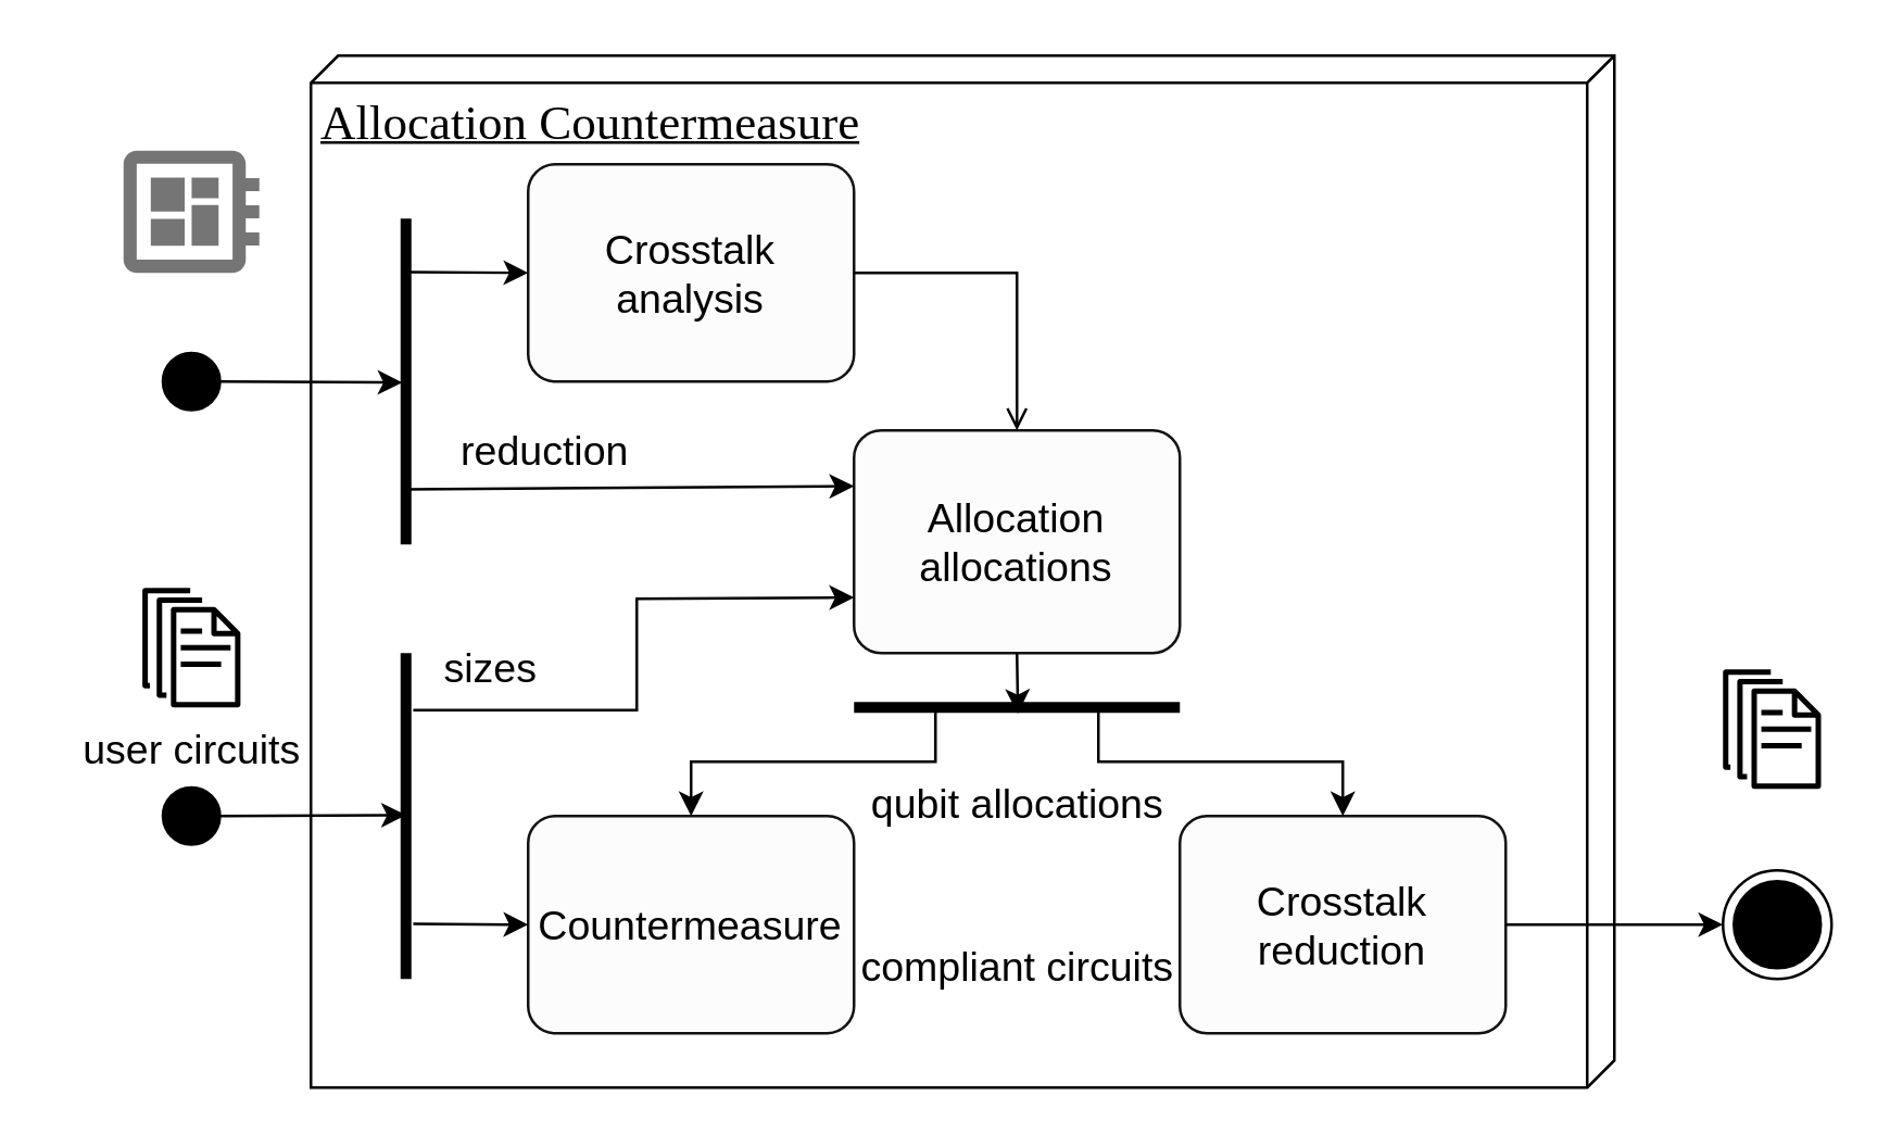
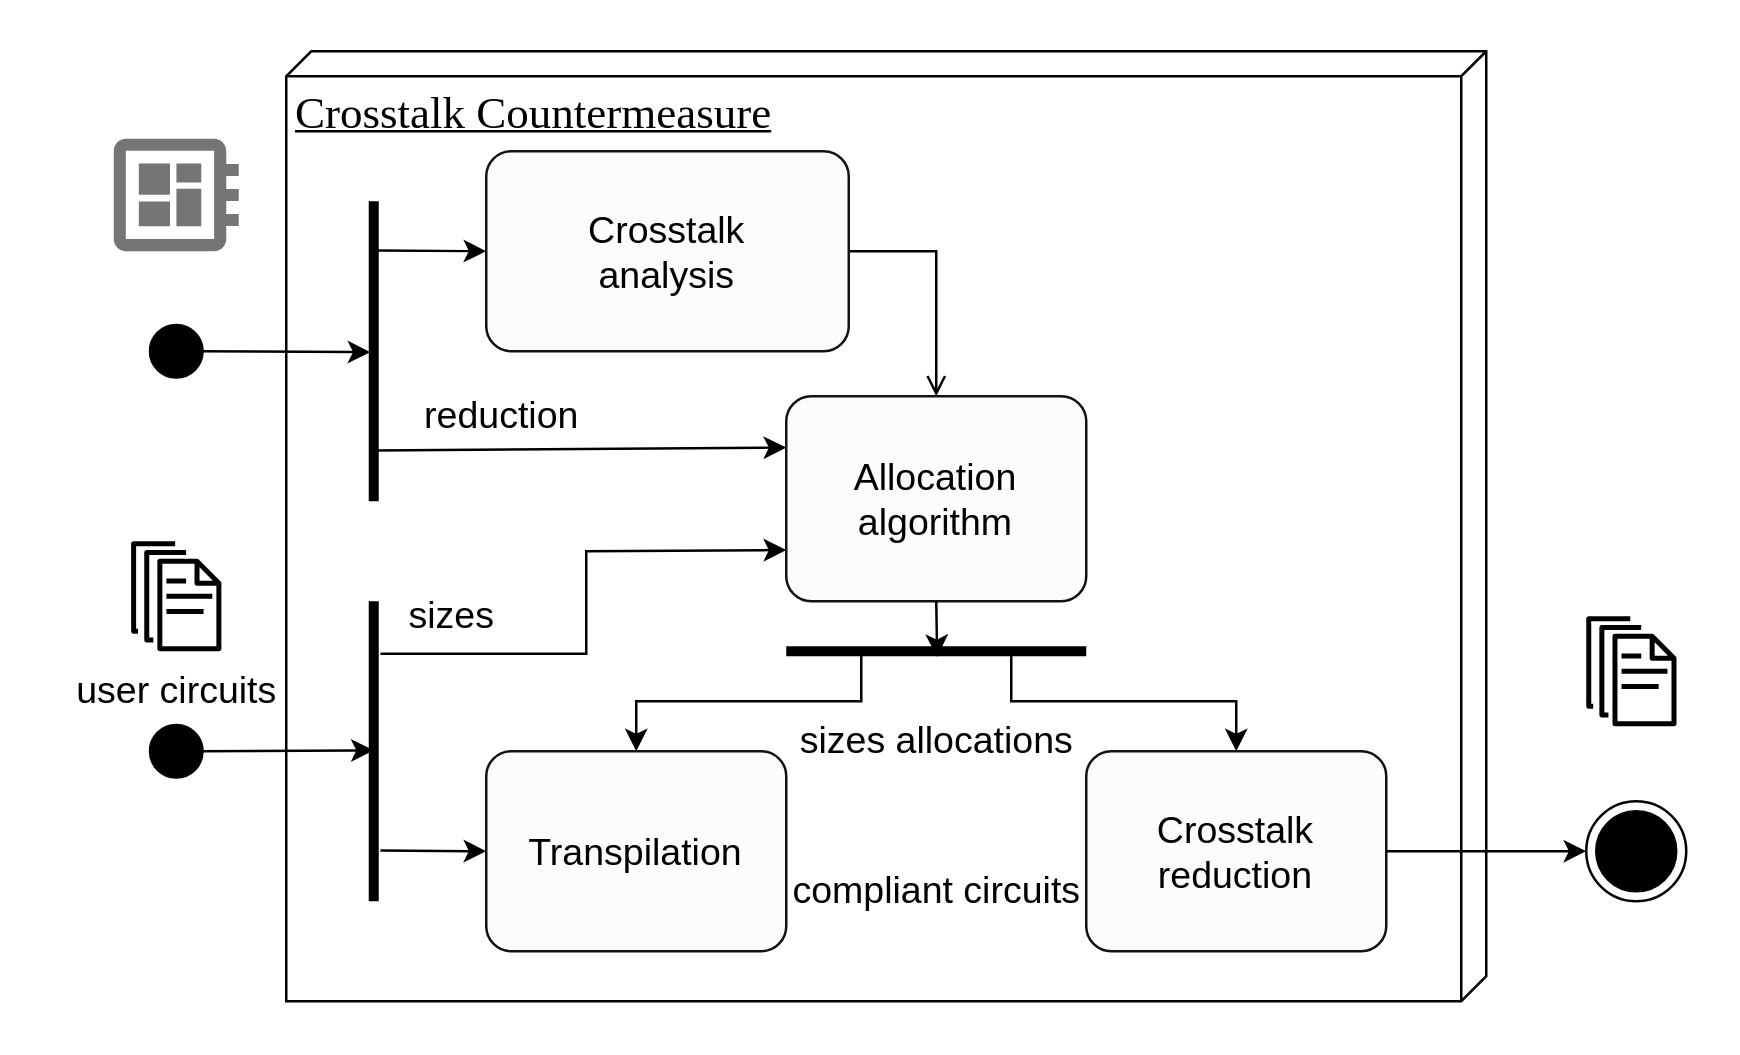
  <mxCell id="0" />
  <mxCell id="1" parent="0" />
- <mxCell id="2" value="&lt;div align=&quot;left&quot;&gt;&lt;font style=&quot;font-size: 18px;&quot;&gt;Allocation Countermeasure&lt;br&gt;&lt;/font&gt;&lt;/div&gt;" style="verticalAlign=top;align=left;spacingTop=8;spacingLeft=2;spacingRight=12;shape=cube;size=10;direction=south;fontStyle=4;html=1;rounded=0;shadow=0;comic=0;labelBackgroundColor=none;strokeWidth=1;fontFamily=Verdana;fontSize=12;fillColor=none;" parent="1" vertex="1"><mxGeometry x="114" y="20" width="480" height="380" as="geometry" /></mxCell>
+ <mxCell id="2" value="&lt;div align=&quot;left&quot;&gt;&lt;font style=&quot;font-size: 18px;&quot;&gt;Crosstalk Countermeasure&lt;br&gt;&lt;/font&gt;&lt;/div&gt;" style="verticalAlign=top;align=left;spacingTop=8;spacingLeft=2;spacingRight=12;shape=cube;size=10;direction=south;fontStyle=4;html=1;rounded=0;shadow=0;comic=0;labelBackgroundColor=none;strokeWidth=1;fontFamily=Verdana;fontSize=12;fillColor=none;" parent="1" vertex="1"><mxGeometry x="114" y="20" width="480" height="380" as="geometry" /></mxCell>
  <mxCell id="3" value="" style="endArrow=classic;html=1;rounded=0;entryX=0.5;entryY=0;entryDx=0;entryDy=0;entryPerimeter=0;exitX=0.75;exitY=0.5;exitDx=0;exitDy=0;exitPerimeter=0;" parent="1" source="13" target="6" edge="1"><mxGeometry width="50" height="50" relative="1" as="geometry"><mxPoint x="244" y="240" as="sourcePoint" /><mxPoint x="244" y="750" as="targetPoint" /><Array as="points"><mxPoint x="344" y="280" /><mxPoint x="254" y="280" /></Array></mxGeometry></mxCell>
- <mxCell id="4" value="&lt;div&gt;Crosstalk&lt;/div&gt;&lt;div&gt;analysis&lt;br&gt;&lt;/div&gt;" style="points=[[0.25,0,0],[0.5,0,0],[0.75,0,0],[1,0.25,0],[1,0.5,0],[1,0.75,0],[0.75,1,0],[0.5,1,0],[0.25,1,0],[0,0.75,0],[0,0.5,0],[0,0.25,0]];shape=mxgraph.bpmn.task;whiteSpace=wrap;rectStyle=rounded;size=10;html=1;taskMarker=abstract;strokeColor=#121212;fontSize=15;fillColor=#fdfcfc;" vertex="1" parent="1"><mxGeometry x="194" y="60" width="120" height="80" as="geometry" /></mxCell>
- <mxCell id="5" value="&lt;div&gt;Allocation&lt;/div&gt;&lt;div&gt;allocations&lt;br&gt;&lt;/div&gt;" style="points=[[0.25,0,0],[0.5,0,0],[0.75,0,0],[1,0.25,0],[1,0.5,0],[1,0.75,0],[0.75,1,0],[0.5,1,0],[0.25,1,0],[0,0.75,0],[0,0.5,0],[0,0.25,0]];shape=mxgraph.bpmn.task;whiteSpace=wrap;rectStyle=rounded;size=10;html=1;taskMarker=abstract;strokeColor=#121212;fontSize=15;fillColor=#fdfcfc;" vertex="1" parent="1"><mxGeometry x="314" y="158" width="120" height="82" as="geometry" /></mxCell>
- <mxCell id="6" value="Countermeasure" style="points=[[0.25,0,0],[0.5,0,0],[0.75,0,0],[1,0.25,0],[1,0.5,0],[1,0.75,0],[0.75,1,0],[0.5,1,0],[0.25,1,0],[0,0.75,0],[0,0.5,0],[0,0.25,0]];shape=mxgraph.bpmn.task;whiteSpace=wrap;rectStyle=rounded;size=10;html=1;taskMarker=abstract;strokeColor=#121212;fontSize=15;fillColor=#fdfcfc;" vertex="1" parent="1"><mxGeometry x="194" y="300" width="120" height="80" as="geometry" /></mxCell>
+ <mxCell id="4" value="&lt;div&gt;Crosstalk&lt;/div&gt;&lt;div&gt;analysis&lt;br&gt;&lt;/div&gt;" style="points=[[0.25,0,0],[0.5,0,0],[0.75,0,0],[1,0.25,0],[1,0.5,0],[1,0.75,0],[0.75,1,0],[0.5,1,0],[0.25,1,0],[0,0.75,0],[0,0.5,0],[0,0.25,0]];shape=mxgraph.bpmn.task;whiteSpace=wrap;rectStyle=rounded;size=10;html=1;taskMarker=abstract;strokeColor=#121212;fontSize=15;fillColor=#fdfcfc;" vertex="1" parent="1"><mxGeometry x="194" y="60" width="145" height="80" as="geometry" /></mxCell>
+ <mxCell id="5" value="&lt;div&gt;Allocation&lt;/div&gt;&lt;div&gt;algorithm&lt;br&gt;&lt;/div&gt;" style="points=[[0.25,0,0],[0.5,0,0],[0.75,0,0],[1,0.25,0],[1,0.5,0],[1,0.75,0],[0.75,1,0],[0.5,1,0],[0.25,1,0],[0,0.75,0],[0,0.5,0],[0,0.25,0]];shape=mxgraph.bpmn.task;whiteSpace=wrap;rectStyle=rounded;size=10;html=1;taskMarker=abstract;strokeColor=#121212;fontSize=15;fillColor=#fdfcfc;" vertex="1" parent="1"><mxGeometry x="314" y="158" width="120" height="82" as="geometry" /></mxCell>
+ <mxCell id="6" value="Transpilation" style="points=[[0.25,0,0],[0.5,0,0],[0.75,0,0],[1,0.25,0],[1,0.5,0],[1,0.75,0],[0.75,1,0],[0.5,1,0],[0.25,1,0],[0,0.75,0],[0,0.5,0],[0,0.25,0]];shape=mxgraph.bpmn.task;whiteSpace=wrap;rectStyle=rounded;size=10;html=1;taskMarker=abstract;strokeColor=#121212;fontSize=15;fillColor=#fdfcfc;" vertex="1" parent="1"><mxGeometry x="194" y="300" width="120" height="80" as="geometry" /></mxCell>
  <mxCell id="7" value="" style="line;strokeWidth=4;html=1;direction=south;" vertex="1" parent="1"><mxGeometry x="144" y="80" width="10" height="120" as="geometry" /></mxCell>
  <mxCell id="8" value="" style="endArrow=classic;html=1;rounded=0;entryX=0;entryY=0.25;entryDx=0;entryDy=0;entryPerimeter=0;exitX=0.831;exitY=0.5;exitDx=0;exitDy=0;exitPerimeter=0;" edge="1" parent="1" source="7" target="5"><mxGeometry width="50" height="50" relative="1" as="geometry"><mxPoint x="174" y="200" as="sourcePoint" /><mxPoint x="244" y="230" as="targetPoint" /></mxGeometry></mxCell>
  <mxCell id="9" value="" style="endArrow=classic;html=1;rounded=0;entryX=0;entryY=0.5;entryDx=0;entryDy=0;entryPerimeter=0;exitX=0.164;exitY=0.367;exitDx=0;exitDy=0;exitPerimeter=0;" edge="1" parent="1" source="7" target="4"><mxGeometry width="50" height="50" relative="1" as="geometry"><mxPoint x="54" y="60" as="sourcePoint" /><mxPoint x="364" y="190" as="targetPoint" /></mxGeometry></mxCell>
  <mxCell id="10" value="" style="endArrow=classic;html=1;rounded=0;entryX=0.503;entryY=0.633;entryDx=0;entryDy=0;entryPerimeter=0;exitX=1;exitY=0.5;exitDx=0;exitDy=0;exitPerimeter=0;" edge="1" parent="1" source="22" target="7"><mxGeometry width="50" height="50" relative="1" as="geometry"><mxPoint x="-66" y="138" as="sourcePoint" /><mxPoint x="164" y="110" as="targetPoint" /></mxGeometry></mxCell>
  <mxCell id="11" value="" style="endArrow=open;html=1;rounded=0;exitX=1;exitY=0.5;exitDx=0;exitDy=0;exitPerimeter=0;entryX=0.5;entryY=0;entryDx=0;entryDy=0;entryPerimeter=0;" edge="1" parent="1" source="4" target="5"><mxGeometry width="50" height="50" relative="1" as="geometry"><mxPoint x="744" y="260" as="sourcePoint" /><mxPoint x="584" y="380" as="targetPoint" /><Array as="points"><mxPoint x="374" y="100" /></Array></mxGeometry></mxCell>
  <mxCell id="12" value="reduction" style="text;html=1;align=center;verticalAlign=middle;resizable=0;points=[];autosize=1;strokeColor=none;fillColor=none;fontSize=15;" vertex="1" parent="1"><mxGeometry x="150" y="150" width="100" height="30" as="geometry" /></mxCell>
  <mxCell id="13" value="" style="line;strokeWidth=4;html=1;direction=south;rotation=90;" vertex="1" parent="1"><mxGeometry x="369" y="200" width="10" height="120" as="geometry" /></mxCell>
  <mxCell id="14" value="&lt;div&gt;Crosstalk&lt;/div&gt;&lt;div&gt;reduction&lt;br&gt;&lt;/div&gt;" style="points=[[0.25,0,0],[0.5,0,0],[0.75,0,0],[1,0.25,0],[1,0.5,0],[1,0.75,0],[0.75,1,0],[0.5,1,0],[0.25,1,0],[0,0.75,0],[0,0.5,0],[0,0.25,0]];shape=mxgraph.bpmn.task;whiteSpace=wrap;rectStyle=rounded;size=10;html=1;taskMarker=abstract;strokeColor=#121212;fontSize=15;fillColor=#fdfcfc;" vertex="1" parent="1"><mxGeometry x="434" y="300" width="120" height="80" as="geometry" /></mxCell>
  <mxCell id="15" value="" style="endArrow=classic;html=1;rounded=0;entryX=0.497;entryY=0.267;entryDx=0;entryDy=0;entryPerimeter=0;exitX=0.5;exitY=1;exitDx=0;exitDy=0;exitPerimeter=0;" edge="1" parent="1" source="5" target="13"><mxGeometry width="50" height="50" relative="1" as="geometry"><mxPoint x="124" y="70" as="sourcePoint" /><mxPoint x="164" y="70" as="targetPoint" /></mxGeometry></mxCell>
  <mxCell id="16" value="" style="endArrow=classic;html=1;rounded=0;entryX=0.5;entryY=0;entryDx=0;entryDy=0;entryPerimeter=0;exitX=0.25;exitY=0.5;exitDx=0;exitDy=0;exitPerimeter=0;" edge="1" parent="1" source="13" target="14"><mxGeometry width="50" height="50" relative="1" as="geometry"><mxPoint x="684" y="170" as="sourcePoint" /><mxPoint x="594" y="250" as="targetPoint" /><Array as="points"><mxPoint x="404" y="280" /><mxPoint x="494" y="280" /></Array></mxGeometry></mxCell>
  <mxCell id="17" value="" style="line;strokeWidth=4;html=1;direction=south;" vertex="1" parent="1"><mxGeometry x="144" y="240" width="10" height="120" as="geometry" /></mxCell>
  <mxCell id="18" value="" style="endArrow=classic;html=1;rounded=0;entryX=0;entryY=0.5;entryDx=0;entryDy=0;entryPerimeter=0;exitX=0.831;exitY=0.233;exitDx=0;exitDy=0;exitPerimeter=0;" edge="1" parent="1" source="17" target="6"><mxGeometry width="50" height="50" relative="1" as="geometry"><mxPoint x="160" y="110" as="sourcePoint" /><mxPoint x="204" y="110" as="targetPoint" /></mxGeometry></mxCell>
  <mxCell id="19" value="" style="endArrow=classic;html=1;rounded=0;entryX=0;entryY=0.75;entryDx=0;entryDy=0;entryPerimeter=0;exitX=0.175;exitY=0.233;exitDx=0;exitDy=0;exitPerimeter=0;" edge="1" parent="1" source="17" target="5"><mxGeometry width="50" height="50" relative="1" as="geometry"><mxPoint x="354" y="250" as="sourcePoint" /><mxPoint x="264" y="330" as="targetPoint" /><Array as="points"><mxPoint x="234" y="261" /><mxPoint x="234" y="220" /></Array></mxGeometry></mxCell>
  <mxCell id="20" value="sizes" style="text;html=1;align=center;verticalAlign=middle;resizable=0;points=[];autosize=1;strokeColor=none;fillColor=none;fontSize=15;" vertex="1" parent="1"><mxGeometry x="150" y="230" width="60" height="30" as="geometry" /></mxCell>
  <mxCell id="21" value="" style="endArrow=classic;html=1;rounded=0;entryX=0.497;entryY=0.5;entryDx=0;entryDy=0;entryPerimeter=0;" edge="1" parent="1" source="24" target="17"><mxGeometry width="50" height="50" relative="1" as="geometry"><mxPoint x="-46" y="300" as="sourcePoint" /><mxPoint x="158" y="150" as="targetPoint" /></mxGeometry></mxCell>
  <mxCell id="22" value="" style="strokeWidth=2;html=1;shape=mxgraph.flowchart.start_2;whiteSpace=wrap;fillColor=#000000;" vertex="1" parent="1"><mxGeometry x="60" y="130" width="20" height="20" as="geometry" /></mxCell>
  <mxCell id="23" value="" style="endArrow=classic;html=1;rounded=0;entryX=0.497;entryY=0.5;entryDx=0;entryDy=0;entryPerimeter=0;exitX=0.5;exitY=0;exitDx=0;exitDy=0;exitPerimeter=0;" edge="1" parent="1" source="24" target="24"><mxGeometry width="50" height="50" relative="1" as="geometry"><mxPoint x="-46" y="300" as="sourcePoint" /><mxPoint x="149" y="300" as="targetPoint" /></mxGeometry></mxCell>
  <mxCell id="24" value="" style="strokeWidth=2;html=1;shape=mxgraph.flowchart.start_2;whiteSpace=wrap;fillColor=#000000;" vertex="1" parent="1"><mxGeometry x="60" y="290" width="20" height="20" as="geometry" /></mxCell>
  <mxCell id="25" value="" style="endArrow=classic;html=1;rounded=0;exitX=1;exitY=0.5;exitDx=0;exitDy=0;exitPerimeter=0;entryX=0.5;entryY=0;entryDx=0;entryDy=0;" edge="1" parent="1" source="14" target="26"><mxGeometry width="50" height="50" relative="1" as="geometry"><mxPoint x="162" y="350" as="sourcePoint" /><mxPoint x="624" y="350" as="targetPoint" /></mxGeometry></mxCell>
  <mxCell id="26" value="" style="ellipse;html=1;shape=endState;fillColor=#000000;strokeColor=#000000;fontSize=15;direction=north;" vertex="1" parent="1"><mxGeometry x="634" y="320" width="40" height="40" as="geometry" /></mxCell>
  <mxCell id="27" value="user circuits" style="text;html=1;align=center;verticalAlign=middle;resizable=0;points=[];autosize=1;strokeColor=none;fillColor=none;fontSize=15;" vertex="1" parent="1"><mxGeometry x="20" y="260" width="100" height="30" as="geometry" /></mxCell>
- <mxCell id="28" value="qubit allocations" style="text;html=1;align=center;verticalAlign=middle;resizable=0;points=[];autosize=1;strokeColor=none;fillColor=none;fontSize=15;" vertex="1" parent="1"><mxGeometry x="309" y="280" width="130" height="30" as="geometry" /></mxCell>
+ <mxCell id="28" value="sizes allocations" style="text;html=1;align=center;verticalAlign=middle;resizable=0;points=[];autosize=1;strokeColor=none;fillColor=none;fontSize=15;" vertex="1" parent="1"><mxGeometry x="309" y="280" width="130" height="30" as="geometry" /></mxCell>
  <mxCell id="29" value="compliant circuits" style="text;html=1;align=center;verticalAlign=middle;resizable=0;points=[];autosize=1;strokeColor=none;fillColor=none;fontSize=15;" vertex="1" parent="1"><mxGeometry x="304" y="340" width="140" height="30" as="geometry" /></mxCell>
  <mxCell id="30" value="" style="sketch=0;outlineConnect=0;fontColor=#232F3E;gradientColor=none;fillColor=#000000;strokeColor=none;dashed=0;verticalLabelPosition=bottom;verticalAlign=top;align=center;html=1;fontSize=12;fontStyle=0;aspect=fixed;pointerEvents=1;shape=mxgraph.aws4.documents;" vertex="1" parent="1"><mxGeometry x="51.95" y="216" width="36.1" height="44" as="geometry" /></mxCell>
  <mxCell id="31" value="" style="sketch=0;outlineConnect=0;fontColor=#232F3E;gradientColor=none;fillColor=#000000;strokeColor=none;dashed=0;verticalLabelPosition=bottom;verticalAlign=top;align=center;html=1;fontSize=12;fontStyle=0;aspect=fixed;pointerEvents=1;shape=mxgraph.aws4.documents;" vertex="1" parent="1"><mxGeometry x="634" y="246" width="36.1" height="44" as="geometry" /></mxCell>
  <mxCell id="32" value="" style="sketch=0;dashed=0;connectable=0;html=1;fillColor=#757575;strokeColor=none;shape=mxgraph.gcp2.circuit_board;part=1;" vertex="1" parent="1"><mxGeometry x="45" y="55" width="50" height="45" as="geometry" /></mxCell>
